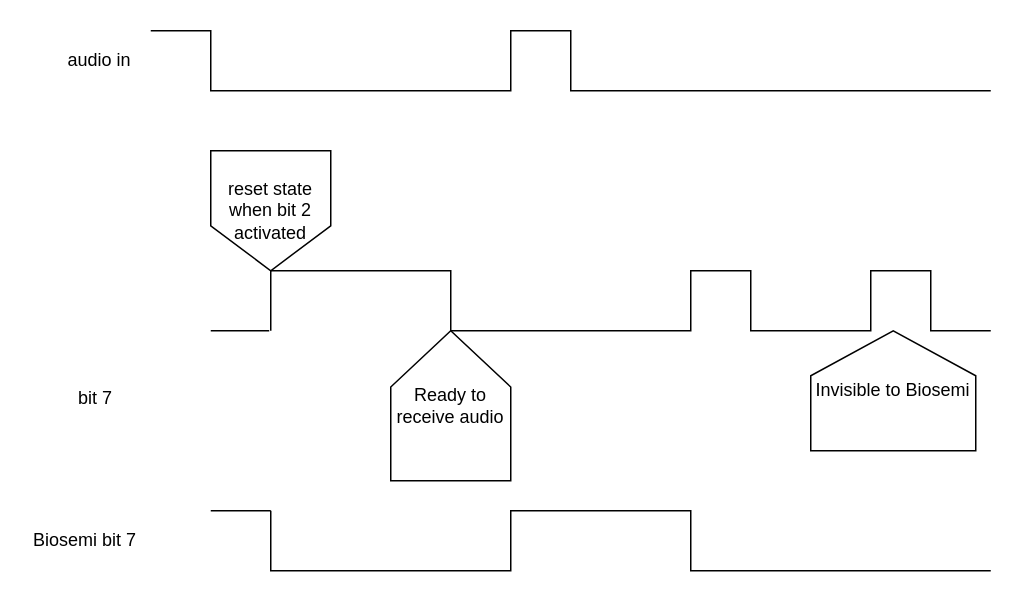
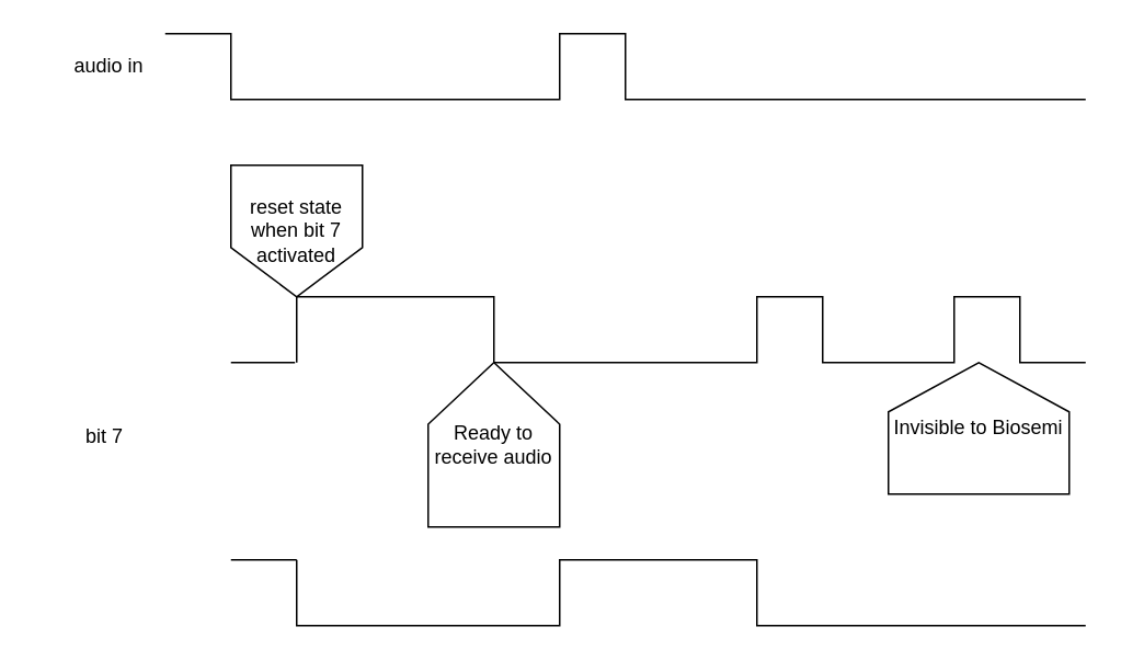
  <mxCell id="0" />
  <mxCell id="1" parent="0" />
  <mxCell id="2" value="bit 7" style="text;strokeColor=none;fillColor=none;html=1;fontSize=12;fontStyle=0;verticalAlign=middle;align=left;labelBorderColor=none;" parent="1" vertex="1"><mxGeometry x="50" y="245" width="30" height="40" as="geometry" /></mxCell>
- <mxCell id="3" value="reset state when bit 2 activated" style="shape=offPageConnector;whiteSpace=wrap;html=1;labelBorderColor=none;fontSize=12;" parent="1" vertex="1"><mxGeometry x="140" y="100" width="80" height="80" as="geometry" /></mxCell>
+ <mxCell id="3" value="reset state when bit 7 activated" style="shape=offPageConnector;whiteSpace=wrap;html=1;labelBorderColor=none;fontSize=12;" parent="1" vertex="1"><mxGeometry x="140" y="100" width="80" height="80" as="geometry" /></mxCell>
  <mxCell id="4" value="Ready to receive audio" style="shape=offPageConnector;whiteSpace=wrap;html=1;labelBorderColor=none;fontSize=12;direction=west;" parent="1" vertex="1"><mxGeometry x="260" y="220" width="80" height="100" as="geometry" /></mxCell>
- <mxCell id="5" value="&lt;div&gt;Biosemi bit 7&lt;/div&gt;" style="text;strokeColor=none;fillColor=none;html=1;fontSize=12;fontStyle=0;verticalAlign=middle;align=left;labelBorderColor=none;" parent="1" vertex="1"><mxGeometry y="340" width="75" height="40" as="geometry" x="20" /></mxCell>
  <mxCell id="6" value="&lt;div&gt;audio in&lt;/div&gt;" style="text;strokeColor=none;fillColor=none;html=1;fontSize=12;fontStyle=0;verticalAlign=middle;align=left;labelBorderColor=none;" parent="1" vertex="1"><mxGeometry x="42.5" y="20" width="45" height="40" as="geometry" /></mxCell>
  <mxCell id="7" value="" style="endArrow=none;html=1;rounded=0;" parent="1" edge="1"><mxGeometry width="50" height="50" relative="1" as="geometry"><mxPoint x="140" y="340" as="sourcePoint" /><mxPoint x="180" y="340" as="targetPoint" /></mxGeometry></mxCell>
  <mxCell id="8" value="" style="endArrow=none;html=1;rounded=0;" parent="1" edge="1"><mxGeometry width="50" height="50" relative="1" as="geometry"><mxPoint x="178.98" y="220" as="sourcePoint" /><mxPoint x="140" y="220" as="targetPoint" /></mxGeometry></mxCell>
  <mxCell id="9" value="" style="endArrow=none;html=1;rounded=0;" parent="1" edge="1"><mxGeometry width="50" height="50" relative="1" as="geometry"><mxPoint x="660" y="380" as="sourcePoint" /><mxPoint x="180" y="340" as="targetPoint" /><Array as="points"><mxPoint x="460" y="380" /><mxPoint x="460" y="340" /><mxPoint x="380" y="340" /><mxPoint x="340" y="340" /><mxPoint x="340" y="380" /><mxPoint x="180" y="380" /></Array></mxGeometry></mxCell>
  <mxCell id="10" value="" style="endArrow=none;html=1;rounded=0;" parent="1" edge="1"><mxGeometry width="50" height="50" relative="1" as="geometry"><mxPoint x="180" y="220" as="sourcePoint" /><mxPoint x="180" y="180" as="targetPoint" /></mxGeometry></mxCell>
  <mxCell id="11" value="" style="endArrow=none;html=1;rounded=0;entryX=0.5;entryY=1;entryDx=0;entryDy=0;" parent="1" target="4" edge="1"><mxGeometry width="50" height="50" relative="1" as="geometry"><mxPoint x="180" y="180" as="sourcePoint" /><mxPoint x="390" y="330" as="targetPoint" /><Array as="points"><mxPoint x="240" y="180" /><mxPoint x="300" y="180" /></Array></mxGeometry></mxCell>
  <mxCell id="12" value="" style="endArrow=none;html=1;rounded=0;" parent="1" edge="1"><mxGeometry width="50" height="50" relative="1" as="geometry"><mxPoint x="100" y="20" as="sourcePoint" /><mxPoint x="660" y="60" as="targetPoint" /><Array as="points"><mxPoint x="140" y="20" /><mxPoint x="140" y="60" /><mxPoint x="340" y="60" /><mxPoint x="340" y="20" /><mxPoint x="380" y="20" /><mxPoint x="380" y="60" /></Array></mxGeometry></mxCell>
  <mxCell id="13" value="" style="endArrow=none;html=1;rounded=0;exitX=0.5;exitY=1;exitDx=0;exitDy=0;entryX=0.5;entryY=1;entryDx=0;entryDy=0;" parent="1" source="4" edge="1"><mxGeometry width="50" height="50" relative="1" as="geometry"><mxPoint x="340" y="380" as="sourcePoint" /><mxPoint x="660" y="220" as="targetPoint" /><Array as="points"><mxPoint x="380" y="220" /><mxPoint x="460" y="220" /><mxPoint x="460" y="180" /><mxPoint x="500" y="180" /><mxPoint x="500" y="220" /><mxPoint x="580" y="220" /><mxPoint x="580" y="180" /><mxPoint x="620" y="180" /><mxPoint x="620" y="220" /></Array></mxGeometry></mxCell>
  <mxCell id="14" value="Invisible to Biosemi" style="shape=offPageConnector;whiteSpace=wrap;html=1;labelBorderColor=none;fontSize=12;direction=west;" parent="1" vertex="1"><mxGeometry x="540" y="220" width="110" height="80" as="geometry" /></mxCell>
